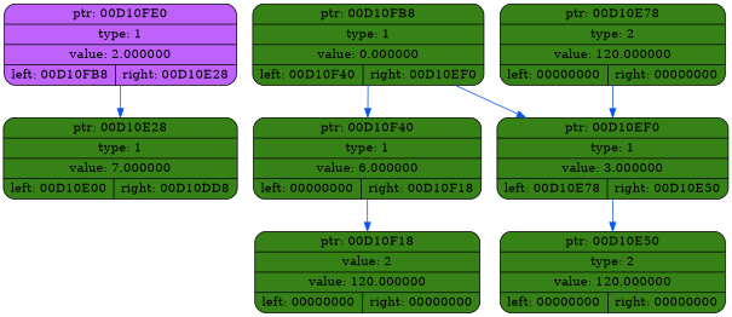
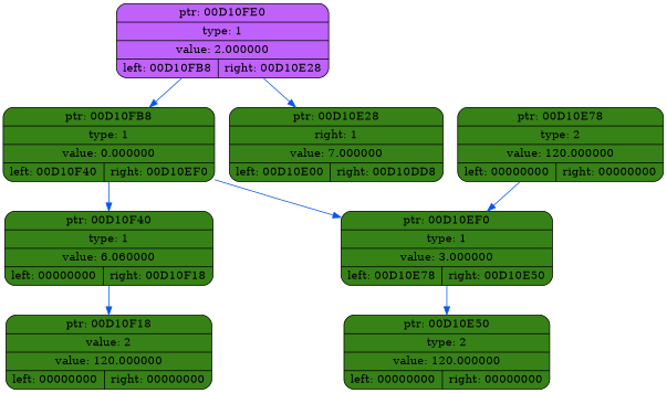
  digraph {
    rankdir=TP
    node [fillcolor="#378217" shape=record style="rounded,filled"]
    edge [color="#0855F0"]
    n1 [fillcolor="#BF62FC" label="{ ptr: 00D10FE0 | type: 1 | value: 2.000000| { left: 00D10FB8 | right: 00D10E28 }}"]
    n2 [label="{ ptr: 00D10FB8 | type: 1 | value: 0.000000| { left: 00D10F40 | right: 00D10EF0 }}"]
-   n3 [label="{ ptr: 00D10E28 | type: 1 | value: 7.000000| { left: 00D10E00 | right: 00D10DD8 }}"]
-   n4 [label="{ ptr: 00D10F40 | type: 1 | value: 6.000000| { left: 00000000 | right: 00D10F18 }}"]
+   n3 [label="{ ptr: 00D10E28 | right: 1 | value: 7.000000| { left: 00D10E00 | right: 00D10DD8 }}"]
+   n4 [label="{ ptr: 00D10F40 | type: 1 | value: 6.060000| { left: 00000000 | right: 00D10F18 }}"]
    n5 [label="{ ptr: 00D10EF0 | type: 1 | value: 3.000000| { left: 00D10E78 | right: 00D10E50 }}"]
    n6 [label="{ ptr: 00D10F18 | value: 2 | value: 120.000000| { left: 00000000 | right: 00000000 }}"]
    n7 [label="{ ptr: 00D10E50 | type: 2 | value: 120.000000| { left: 00000000 | right: 00000000 }}"]
    n8 [label="{ ptr: 00D10E78 | type: 2 | value: 120.000000| { left: 00000000 | right: 00000000 }}"]
+   n1 -> n2
    n1 -> n3
    n2 -> n4
    n2 -> n5
    n4 -> n6
    n5 -> n7
    n8 -> n5
  }
